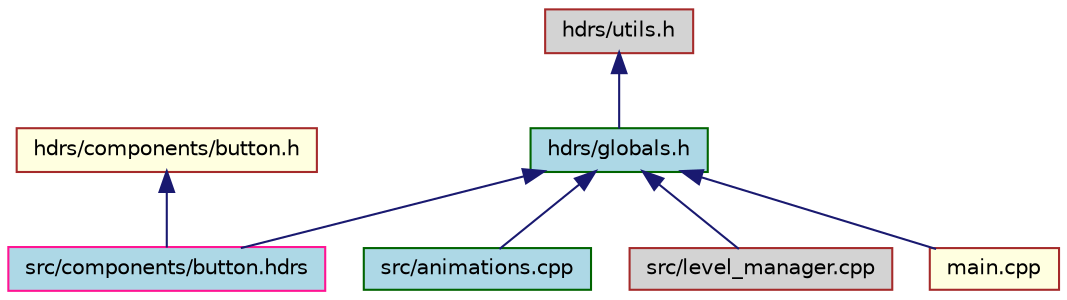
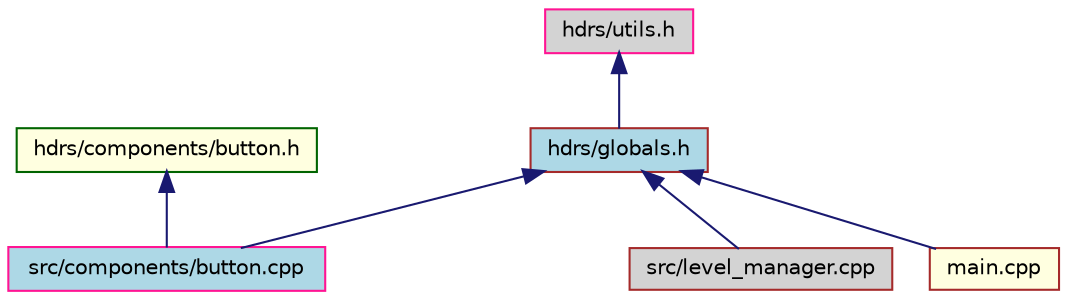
  digraph {
    node [color=brown fillcolor=lightblue fontname=Helvetica fontsize=10 shape=record style=filled]
    edge [color=midnightblue dir=back fontname=Helvetica fontsize=10 labelfontname=Helvetica labelfontsize=10 style=solid]
-   n1 [fillcolor=lightyellow fontcolor=black height=0.2 label="hdrs/components/button.h" width=0.4]
-   n2 [color=deeppink height=0.2 label="src/components/button.hdrs" width=0.4]
-   n3 [fillcolor=lightgrey height=0.2 label="hdrs/utils.h" width=0.4]
-   n4 [color=darkgreen height=0.2 label="hdrs/globals.h" width=0.4]
-   n5 [color=darkgreen height=0.2 label="src/animations.cpp" width=0.4]
+   n1 [color=darkgreen fillcolor=lightyellow fontcolor=black height=0.2 label="hdrs/components/button.h" width=0.4]
+   n2 [color=deeppink height=0.2 label="src/components/button.cpp" width=0.4]
+   n3 [color=deeppink fillcolor=lightgrey height=0.2 label="hdrs/utils.h" width=0.4]
+   n4 [height=0.2 label="hdrs/globals.h" width=0.4]
    n6 [fillcolor=lightgrey height=0.2 label="src/level_manager.cpp" width=0.4]
    n7 [fillcolor=lightyellow height=0.2 label="main.cpp" width=0.4]
    n1 -> n2
    n3 -> n4
    n4 -> n2
-   n4 -> n5
    n4 -> n6
    n4 -> n7
  }
